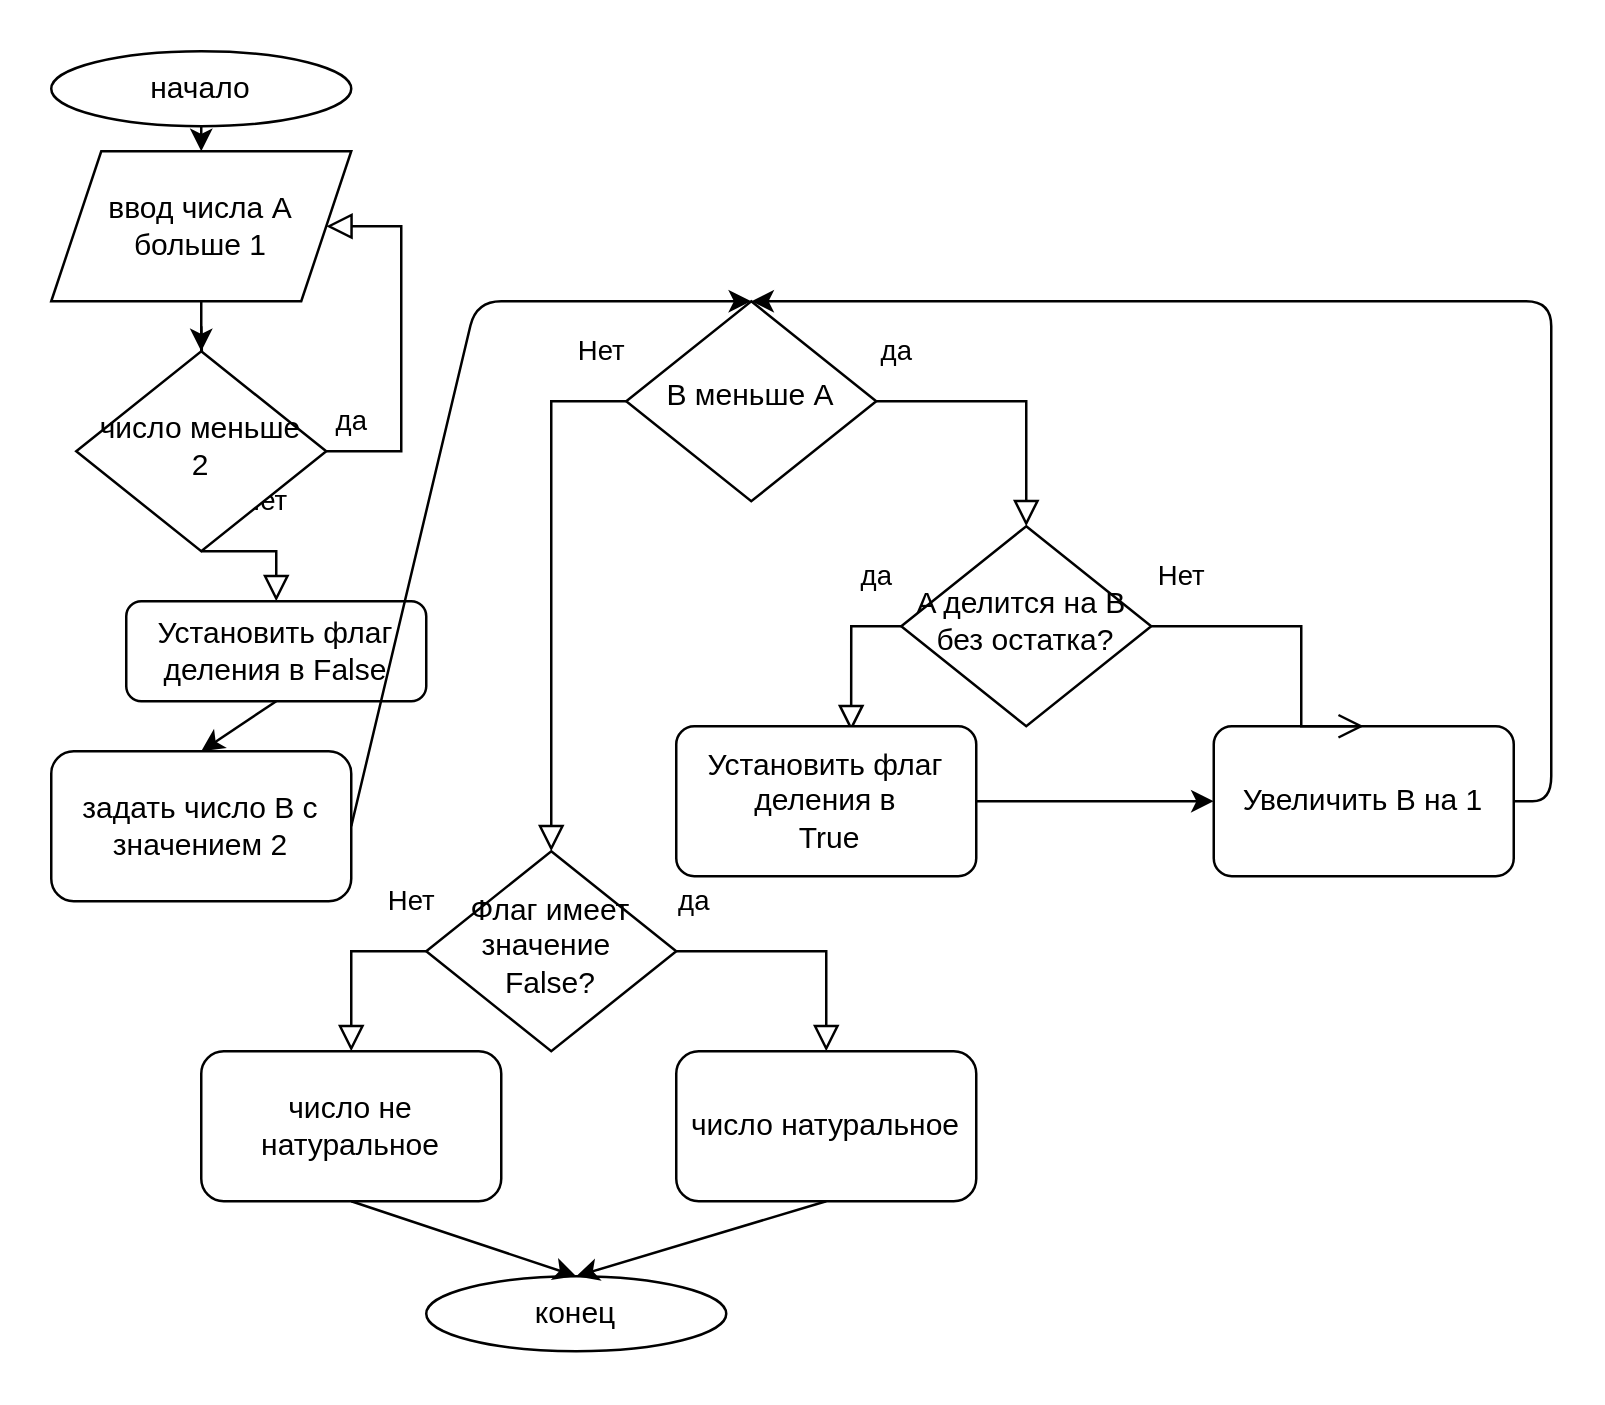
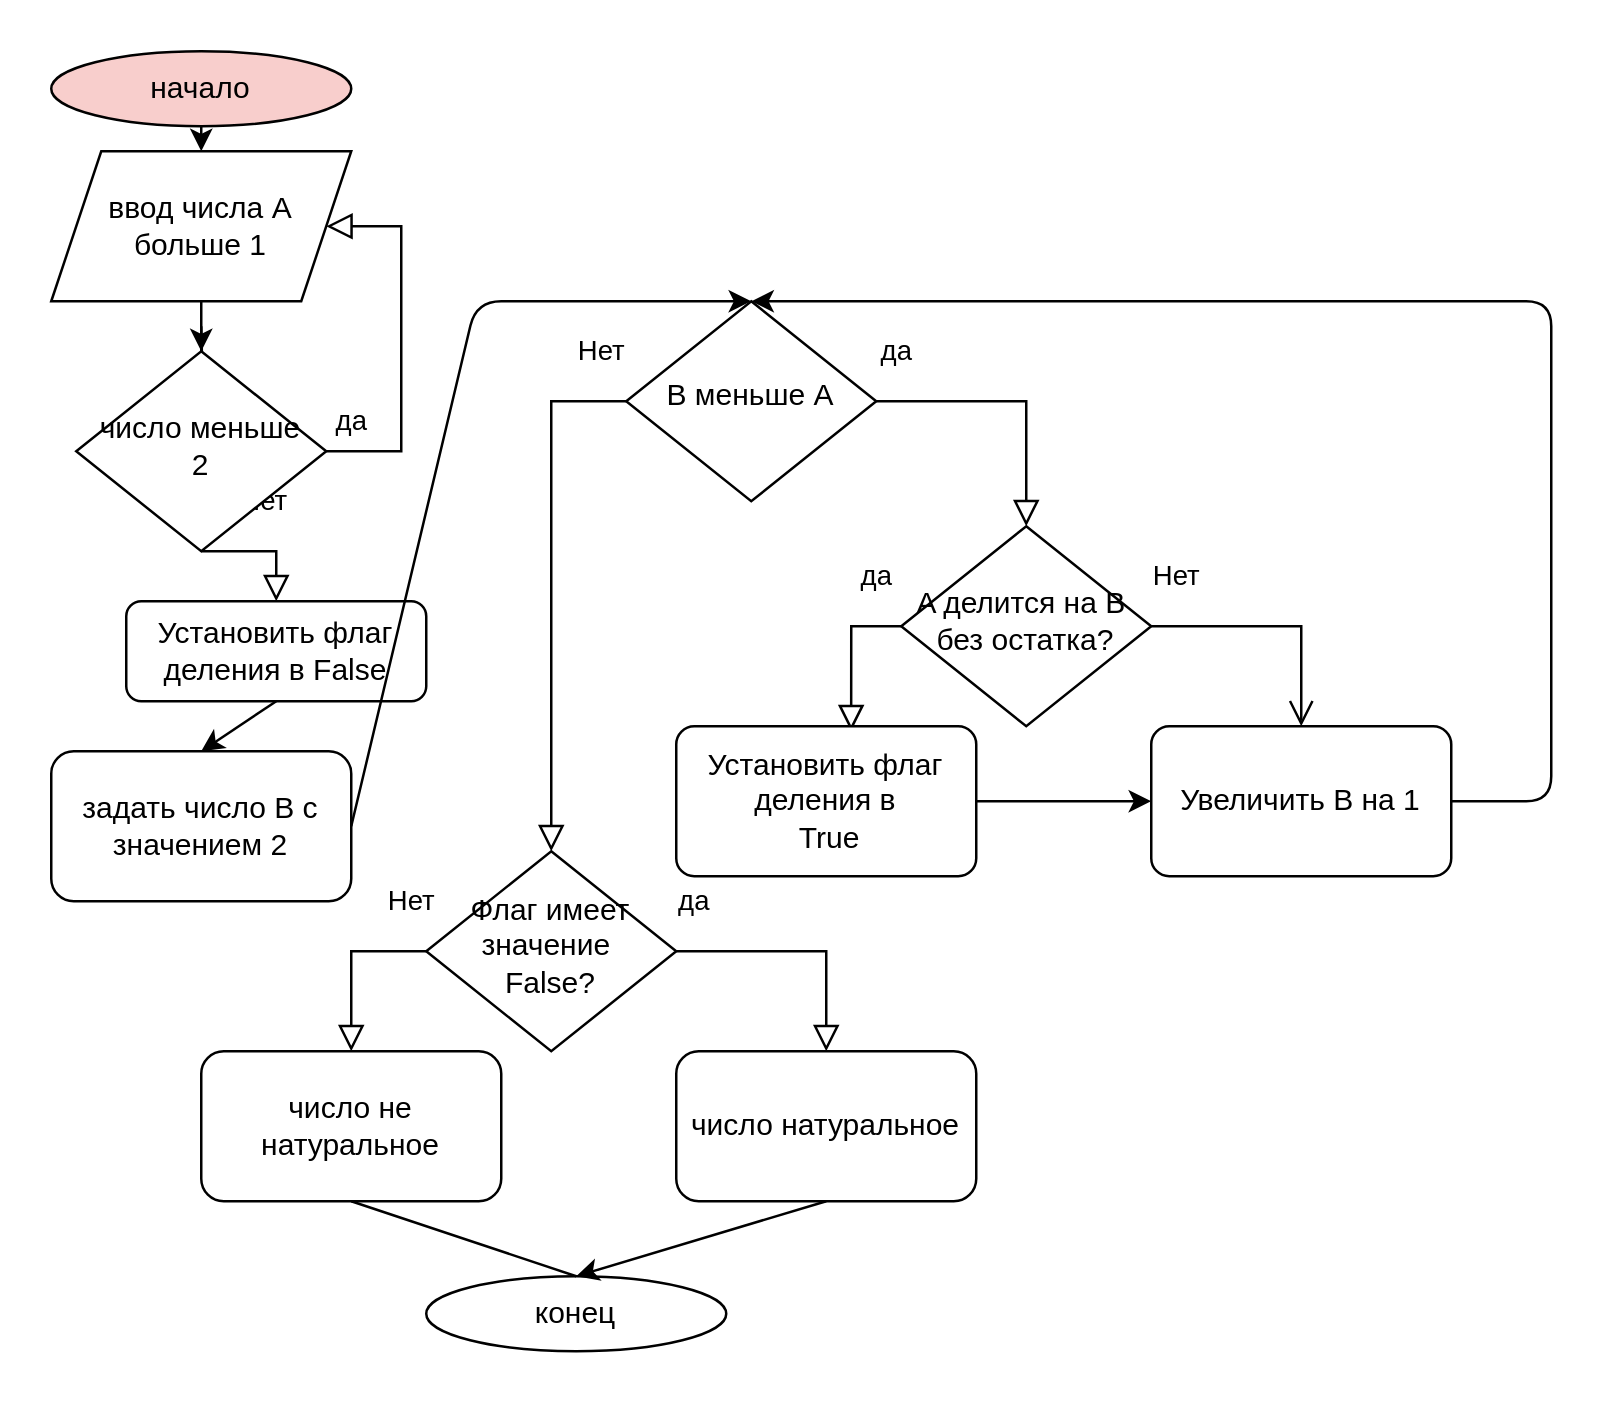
  <mxCell id="0" />
  <mxCell id="1" parent="0" />
  <mxCell id="2" value="" style="rounded=0;html=1;jettySize=auto;orthogonalLoop=1;fontSize=11;endArrow=block;endFill=0;endSize=8;strokeWidth=1;shadow=0;labelBackgroundColor=none;edgeStyle=orthogonalEdgeStyle;" parent="1" target="5" edge="1"><mxGeometry relative="1" as="geometry"><mxPoint x="80" y="130" as="sourcePoint" /></mxGeometry></mxCell>
  <mxCell id="3" value="Нет" style="rounded=0;html=1;jettySize=auto;orthogonalLoop=1;fontSize=11;endArrow=block;endFill=0;endSize=8;strokeWidth=1;shadow=0;labelBackgroundColor=none;edgeStyle=orthogonalEdgeStyle;exitX=0.5;exitY=1;exitDx=0;exitDy=0;entryX=0.5;entryY=0;entryDx=0;entryDy=0;" parent="1" source="5" target="11" edge="1"><mxGeometry y="20" relative="1" as="geometry"><mxPoint as="offset" /><mxPoint x="80" y="300" as="targetPoint" /><Array as="points" /></mxGeometry></mxCell>
  <mxCell id="4" value="да" style="edgeStyle=orthogonalEdgeStyle;rounded=0;html=1;jettySize=auto;orthogonalLoop=1;fontSize=11;endArrow=block;endFill=0;endSize=8;strokeWidth=1;shadow=0;labelBackgroundColor=none;exitX=1;exitY=0.5;exitDx=0;exitDy=0;entryX=1;entryY=0.5;entryDx=0;entryDy=0;" parent="1" source="5" target="8" edge="1"><mxGeometry x="-0.444" y="20" relative="1" as="geometry"><mxPoint as="offset" /><mxPoint x="180" y="200" as="targetPoint" /><Array as="points"><mxPoint x="160" y="180" /><mxPoint x="160" y="90" /></Array></mxGeometry></mxCell>
  <mxCell id="5" value="число меньше 2" style="rhombus;whiteSpace=wrap;html=1;shadow=0;fontFamily=Helvetica;fontSize=12;align=center;strokeWidth=1;spacing=6;spacingTop=-4;" parent="1" vertex="1"><mxGeometry x="30" y="140" width="100" height="80" as="geometry" /></mxCell>
  <mxCell id="6" value="задать число B с значением 2" style="rounded=1;whiteSpace=wrap;html=1;fontSize=12;glass=0;strokeWidth=1;shadow=0;" parent="1" vertex="1"><mxGeometry x="20" y="300" width="120" height="60" as="geometry" /></mxCell>
  <mxCell id="7" value="" style="edgeStyle=orthogonalEdgeStyle;rounded=0;orthogonalLoop=1;jettySize=auto;html=1;" edge="1" parent="1" source="8" target="5"><mxGeometry relative="1" as="geometry" /></mxCell>
  <mxCell id="8" value="ввод числа A&lt;br&gt;больше 1" style="shape=parallelogram;perimeter=parallelogramPerimeter;whiteSpace=wrap;html=1;fixedSize=1;" vertex="1" parent="1"><mxGeometry x="20" y="60" width="120" height="60" as="geometry" /></mxCell>
- <mxCell id="9" value="начало" style="ellipse;whiteSpace=wrap;html=1;" vertex="1" parent="1"><mxGeometry x="20" y="20" width="120" height="30" as="geometry" /></mxCell>
+ <mxCell id="9" value="начало" style="ellipse;whiteSpace=wrap;html=1;fillColor=#f8cecc;" vertex="1" parent="1"><mxGeometry x="20" y="20" width="120" height="30" as="geometry" /></mxCell>
  <mxCell id="10" value="" style="edgeStyle=orthogonalEdgeStyle;rounded=0;orthogonalLoop=1;jettySize=auto;html=1;entryX=0.5;entryY=0;entryDx=0;entryDy=0;" edge="1" parent="1" target="8"><mxGeometry relative="1" as="geometry"><mxPoint x="80" y="50" as="sourcePoint" /><mxPoint x="120" y="170" as="targetPoint" /></mxGeometry></mxCell>
  <mxCell id="11" value="Установить флаг деления в False" style="rounded=1;whiteSpace=wrap;html=1;fontSize=12;glass=0;strokeWidth=1;shadow=0;" vertex="1" parent="1"><mxGeometry x="50" y="240" width="120" height="40" as="geometry" /></mxCell>
  <mxCell id="12" value="" style="endArrow=classic;html=1;entryX=0.5;entryY=0;entryDx=0;entryDy=0;exitX=0.5;exitY=1;exitDx=0;exitDy=0;" edge="1" parent="1" source="11"><mxGeometry width="50" height="50" relative="1" as="geometry"><mxPoint x="250" y="300" as="sourcePoint" /><mxPoint x="80" y="300" as="targetPoint" /></mxGeometry></mxCell>
  <mxCell id="13" value="A делится на B&amp;nbsp;&lt;br&gt;без остатка?" style="rhombus;whiteSpace=wrap;html=1;shadow=0;fontFamily=Helvetica;fontSize=12;align=center;strokeWidth=1;spacing=6;spacingTop=-4;" vertex="1" parent="1"><mxGeometry x="360" y="210" width="100" height="80" as="geometry" /></mxCell>
  <mxCell id="14" value="B меньше A" style="rhombus;whiteSpace=wrap;html=1;shadow=0;fontFamily=Helvetica;fontSize=12;align=center;strokeWidth=1;spacing=6;spacingTop=-4;" vertex="1" parent="1"><mxGeometry x="250" y="120" width="100" height="80" as="geometry" /></mxCell>
  <mxCell id="15" value="" style="endArrow=classic;html=1;exitX=1;exitY=0.5;exitDx=0;exitDy=0;entryX=0.5;entryY=0;entryDx=0;entryDy=0;" edge="1" parent="1" source="6" target="14"><mxGeometry width="50" height="50" relative="1" as="geometry"><mxPoint x="250" y="300" as="sourcePoint" /><mxPoint x="300" y="250" as="targetPoint" /><Array as="points"><mxPoint x="190" y="120" /></Array></mxGeometry></mxCell>
  <mxCell id="16" value="Нет" style="rounded=0;html=1;jettySize=auto;orthogonalLoop=1;fontSize=11;endArrow=block;endFill=0;endSize=8;strokeWidth=1;shadow=0;labelBackgroundColor=none;edgeStyle=orthogonalEdgeStyle;exitX=0;exitY=0.5;exitDx=0;exitDy=0;" edge="1" parent="1" source="14"><mxGeometry x="-0.905" y="-20" relative="1" as="geometry"><mxPoint as="offset" /><mxPoint x="90" y="230" as="sourcePoint" /><mxPoint x="220" y="340" as="targetPoint" /><Array as="points"><mxPoint x="220" y="160" /></Array></mxGeometry></mxCell>
  <mxCell id="17" value="Флаг имеет&lt;br&gt;значение&amp;nbsp;&lt;br&gt;False?" style="rhombus;whiteSpace=wrap;html=1;shadow=0;fontFamily=Helvetica;fontSize=12;align=center;strokeWidth=1;spacing=6;spacingTop=-4;" vertex="1" parent="1"><mxGeometry x="170" y="340" width="100" height="80" as="geometry" /></mxCell>
  <mxCell id="18" value="Нет" style="rounded=0;html=1;jettySize=auto;orthogonalLoop=1;fontSize=11;endArrow=block;endFill=0;endSize=8;strokeWidth=1;shadow=0;labelBackgroundColor=none;edgeStyle=orthogonalEdgeStyle;entryX=0.5;entryY=0;entryDx=0;entryDy=0;" edge="1" parent="1" target="19"><mxGeometry x="-0.833" y="-20" relative="1" as="geometry"><mxPoint as="offset" /><mxPoint x="170" y="380" as="sourcePoint" /><mxPoint x="140" y="420" as="targetPoint" /><Array as="points"><mxPoint x="140" y="380" /></Array></mxGeometry></mxCell>
  <mxCell id="19" value="число не натуральное" style="rounded=1;whiteSpace=wrap;html=1;fontSize=12;glass=0;strokeWidth=1;shadow=0;" vertex="1" parent="1"><mxGeometry x="80" y="420" width="120" height="60" as="geometry" /></mxCell>
  <mxCell id="20" value="да" style="edgeStyle=orthogonalEdgeStyle;rounded=0;html=1;jettySize=auto;orthogonalLoop=1;fontSize=11;endArrow=block;endFill=0;endSize=8;strokeWidth=1;shadow=0;labelBackgroundColor=none;exitX=1;exitY=0.5;exitDx=0;exitDy=0;" edge="1" parent="1" source="14"><mxGeometry x="-0.857" y="20" relative="1" as="geometry"><mxPoint as="offset" /><mxPoint x="140" y="190" as="sourcePoint" /><mxPoint x="410" y="210" as="targetPoint" /><Array as="points"><mxPoint x="410" y="160" /></Array></mxGeometry></mxCell>
  <mxCell id="21" value="да" style="edgeStyle=orthogonalEdgeStyle;rounded=0;html=1;jettySize=auto;orthogonalLoop=1;fontSize=11;endArrow=block;endFill=0;endSize=8;strokeWidth=1;shadow=0;labelBackgroundColor=none;exitX=0;exitY=0.5;exitDx=0;exitDy=0;entryX=0.583;entryY=0.033;entryDx=0;entryDy=0;entryPerimeter=0;" edge="1" parent="1" source="13" target="22"><mxGeometry x="-0.677" y="-20" relative="1" as="geometry"><mxPoint as="offset" /><mxPoint x="460" y="250" as="sourcePoint" /><mxPoint x="520" y="300" as="targetPoint" /><Array as="points"><mxPoint x="340" y="250" /></Array></mxGeometry></mxCell>
  <mxCell id="22" value="Установить флаг&lt;br&gt;деления в&lt;span style=&quot;color: rgba(0 , 0 , 0 , 0) ; font-family: monospace ; font-size: 0px&quot;&gt;%3CmxGraphModel%3E%3Croot%3E%3CmxCell%20id%3D%220%22%2F%3E%3CmxCell%20id%3D%221%22%20parent%3D%220%22%2F%3E%3CmxCell%20id%3D%222%22%20value%3D%22%D1%87%D0%B8%D1%81%D0%BB%D0%BE%20%D0%BD%D0%B5%20%D0%BD%D0%B0%D1%82%D1%83%D1%80%D0%B0%D0%BB%D1%8C%D0%BD%D0%BE%D0%B5%22%20style%3D%22rounded%3D1%3BwhiteSpace%3Dwrap%3Bhtml%3D1%3BfontSize%3D12%3Bglass%3D0%3BstrokeWidth%3D1%3Bshadow%3D0%3B%22%20vertex%3D%221%22%20parent%3D%221%22%3E%3CmxGeometry%20x%3D%22220%22%20y%3D%22410%22%20width%3D%22120%22%20height%3D%2260%22%20as%3D%22geometry%22%2F%3E%3C%2FmxCell%3E%3C%2Froot%3E%3C%2FmxGraphModel%3E&lt;/span&gt;&lt;br&gt;&amp;nbsp;True" style="rounded=1;whiteSpace=wrap;html=1;fontSize=12;glass=0;strokeWidth=1;shadow=0;arcSize=12;" vertex="1" parent="1"><mxGeometry x="270" y="290" width="120" height="60" as="geometry" /></mxCell>
- <mxCell id="23" value="Увеличить B на 1" style="rounded=1;whiteSpace=wrap;html=1;fontSize=12;glass=0;strokeWidth=1;shadow=0;arcSize=12;" vertex="1" parent="1"><mxGeometry x="485" y="290" width="120" height="60" as="geometry" /></mxCell>
+ <mxCell id="23" value="Увеличить B на 1" style="rounded=1;whiteSpace=wrap;html=1;fontSize=12;glass=0;strokeWidth=1;shadow=0;arcSize=12;" vertex="1" parent="1"><mxGeometry x="460" y="290" width="120" height="60" as="geometry" /></mxCell>
  <mxCell id="24" value="Нет" style="rounded=0;html=1;jettySize=auto;orthogonalLoop=1;fontSize=11;endArrow=open;endFill=0;endSize=8;strokeWidth=1;shadow=0;labelBackgroundColor=none;edgeStyle=orthogonalEdgeStyle;entryX=0.5;entryY=0;entryDx=0;entryDy=0;exitX=1;exitY=0.5;exitDx=0;exitDy=0;" edge="1" parent="1" source="13" target="23"><mxGeometry x="-0.8" y="20" relative="1" as="geometry"><mxPoint as="offset" /><mxPoint x="180" y="390" as="sourcePoint" /><mxPoint x="150" y="430" as="targetPoint" /><Array as="points"><mxPoint x="520" y="250" /></Array></mxGeometry></mxCell>
  <mxCell id="25" value="" style="endArrow=classic;html=1;entryX=0;entryY=0.5;entryDx=0;entryDy=0;exitX=1;exitY=0.5;exitDx=0;exitDy=0;" edge="1" parent="1" source="22" target="23"><mxGeometry width="50" height="50" relative="1" as="geometry"><mxPoint x="250" y="300" as="sourcePoint" /><mxPoint x="300" y="250" as="targetPoint" /></mxGeometry></mxCell>
  <mxCell id="26" value="" style="endArrow=classic;html=1;entryX=0.5;entryY=0;entryDx=0;entryDy=0;exitX=1;exitY=0.5;exitDx=0;exitDy=0;" edge="1" parent="1" source="23" target="14"><mxGeometry width="50" height="50" relative="1" as="geometry"><mxPoint x="250" y="300" as="sourcePoint" /><mxPoint x="300" y="250" as="targetPoint" /><Array as="points"><mxPoint x="620" y="320" /><mxPoint x="620" y="120" /></Array></mxGeometry></mxCell>
  <mxCell id="27" value="да" style="edgeStyle=orthogonalEdgeStyle;rounded=0;html=1;jettySize=auto;orthogonalLoop=1;fontSize=11;endArrow=block;endFill=0;endSize=8;strokeWidth=1;shadow=0;labelBackgroundColor=none;exitX=1;exitY=0.5;exitDx=0;exitDy=0;" edge="1" parent="1"><mxGeometry x="-0.857" y="20" relative="1" as="geometry"><mxPoint as="offset" /><mxPoint x="270" y="380" as="sourcePoint" /><mxPoint x="330" y="420" as="targetPoint" /><Array as="points"><mxPoint x="330" y="380" /></Array></mxGeometry></mxCell>
  <mxCell id="28" value="число натуральное" style="rounded=1;whiteSpace=wrap;html=1;fontSize=12;glass=0;strokeWidth=1;shadow=0;" vertex="1" parent="1"><mxGeometry x="270" y="420" width="120" height="60" as="geometry" /></mxCell>
  <mxCell id="29" value="конец" style="ellipse;whiteSpace=wrap;html=1;" vertex="1" parent="1"><mxGeometry x="170" y="510" width="120" height="30" as="geometry" /></mxCell>
  <mxCell id="30" value="" style="endArrow=classic;html=1;entryX=0.5;entryY=0;entryDx=0;entryDy=0;exitX=0.5;exitY=1;exitDx=0;exitDy=0;" edge="1" parent="1" source="28" target="29"><mxGeometry width="50" height="50" relative="1" as="geometry"><mxPoint x="250" y="310" as="sourcePoint" /><mxPoint x="300" y="260" as="targetPoint" /></mxGeometry></mxCell>
- <mxCell id="31" value="" style="endArrow=classic;html=1;exitX=0.5;exitY=1;exitDx=0;exitDy=0;entryX=0.5;entryY=0;entryDx=0;entryDy=0;" edge="1" parent="1" source="19" target="29"><mxGeometry width="50" height="50" relative="1" as="geometry"><mxPoint x="250" y="310" as="sourcePoint" /><mxPoint x="240" y="510" as="targetPoint" /></mxGeometry></mxCell>
+ <mxCell id="31" value="" style="endArrow=none;html=1;exitX=0.5;exitY=1;exitDx=0;exitDy=0;entryX=0.5;entryY=0;entryDx=0;entryDy=0;" edge="1" parent="1" source="19" target="29"><mxGeometry width="50" height="50" relative="1" as="geometry"><mxPoint x="250" y="310" as="sourcePoint" /><mxPoint x="240" y="510" as="targetPoint" /></mxGeometry></mxCell>
